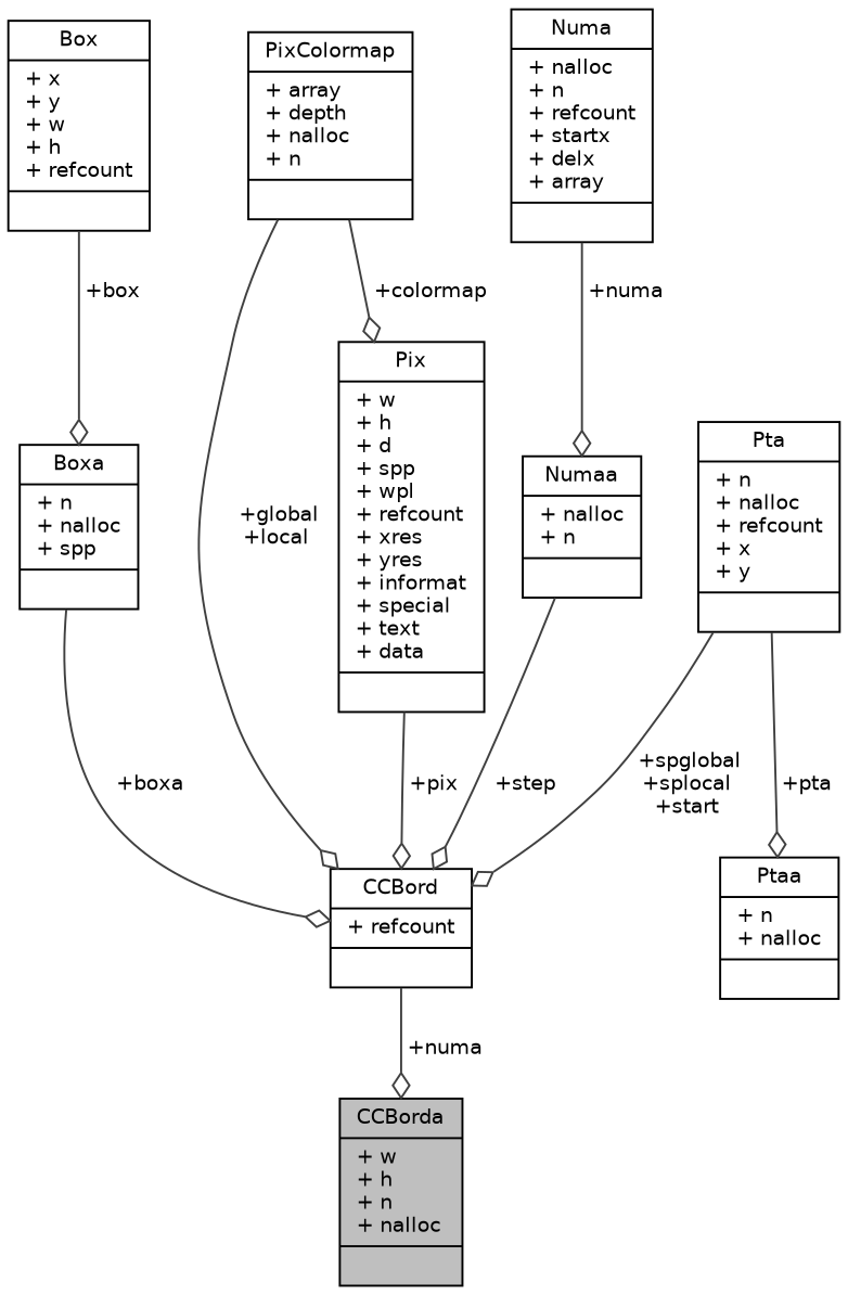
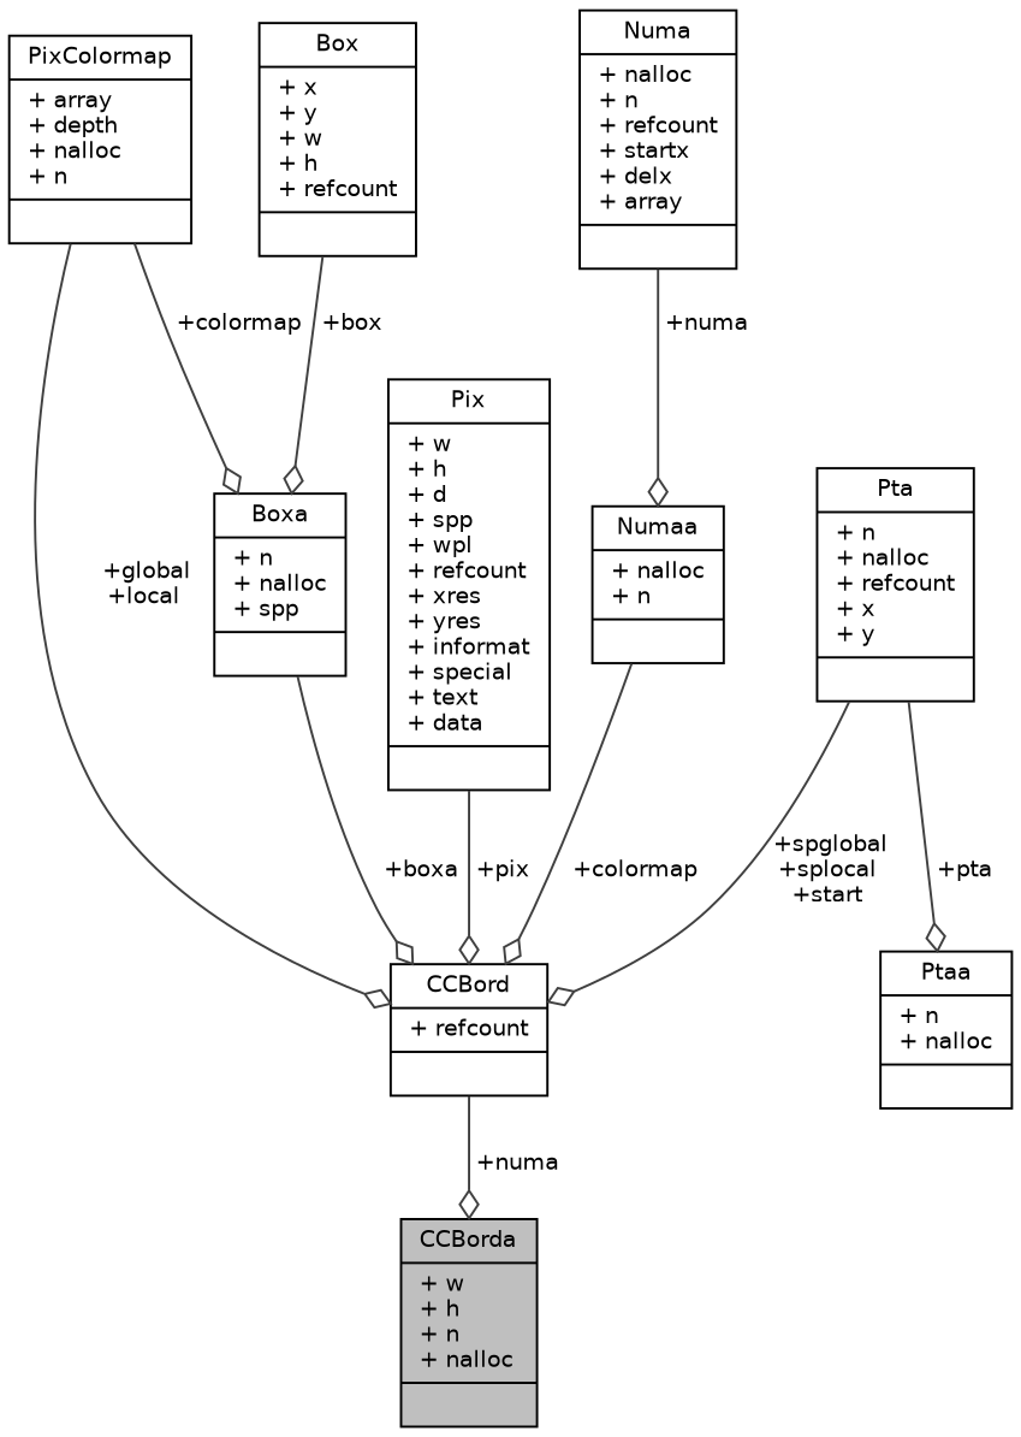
  digraph {
    node [color=black fillcolor=white fontname=Helvetica fontsize=10 shape=record style=filled]
    edge [arrowhead=odiamond color=grey25 fontname=Helvetica fontsize=10 labelfontname=Helvetica labelfontsize=10 style=solid]
    n1 [fillcolor=grey75 fontcolor=black height=0.2 label="{CCBorda\n|+ w\l+ h\l+ n\l+ nalloc\l|}" width=0.4]
    n2 [height=0.2 label="{Pix\n|+ w\l+ h\l+ d\l+ spp\l+ wpl\l+ refcount\l+ xres\l+ yres\l+ informat\l+ special\l+ text\l+ data\l|}" width=0.4]
    n3 [height=0.2 label="{CCBord\n|+ refcount\l|}" width=0.4]
    n4 [height=0.2 label="{PixColormap\n|+ array\l+ depth\l+ nalloc\l+ n\l|}" width=0.4]
    n5 [height=0.2 label="{Boxa\n|+ n\l+ nalloc\l+ spp\l|}" width=0.4]
    n6 [height=0.2 label="{Box\n|+ x\l+ y\l+ w\l+ h\l+ refcount\l|}" width=0.4]
    n7 [height=0.2 label="{Pta\n|+ n\l+ nalloc\l+ refcount\l+ x\l+ y\l|}" width=0.4]
    n8 [height=0.2 label="{Ptaa\n|+ n\l+ nalloc\l|}" width=0.4]
    n9 [height=0.2 label="{Numaa\n|+ nalloc\l+ n\l|}" width=0.4]
    n10 [height=0.2 label="{Numa\n|+ nalloc\l+ n\l+ refcount\l+ startx\l+ delx\l+ array\l|}" width=0.4]
    n2 -> n3 [label=" +pix"]
    n3 -> n1 [label=" +numa"]
-   n4 -> n2 [label=" +colormap"]
+   n4 -> n5 [label=" +colormap"]
    n4 -> n3 [label=" +global\n+local"]
    n5 -> n3 [label=" +boxa"]
    n6 -> n5 [label=" +box"]
    n7 -> n3 [label=" +spglobal\n+splocal\n+start"]
    n7 -> n8 [label=" +pta"]
-   n9 -> n3 [label=" +step"]
+   n9 -> n3 [label=" +colormap"]
    n10 -> n9 [label=" +numa"]
  }
